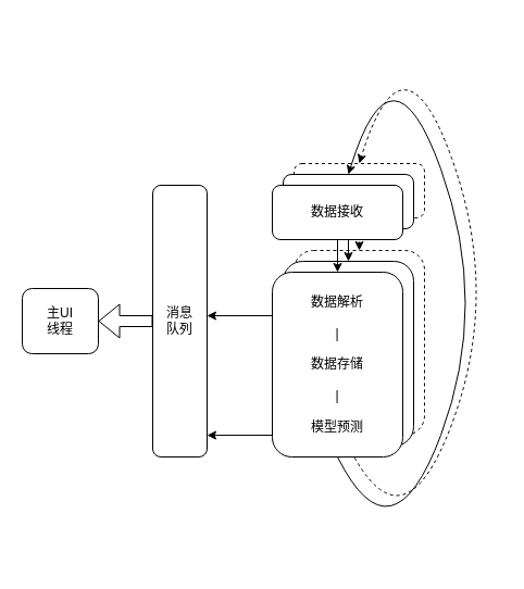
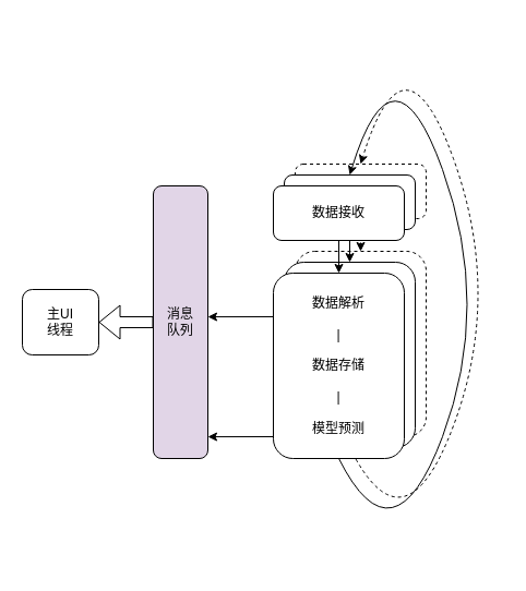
  <mxCell id="0" />
  <mxCell id="1" parent="0" />
  <mxCell id="2" value="" style="curved=1;endArrow=classic;html=1;rounded=0;exitX=0.5;exitY=1;exitDx=0;exitDy=0;entryX=0.5;entryY=0;entryDx=0;entryDy=0;dashed=1;" edge="1" parent="1"><mxGeometry width="50" height="50" relative="1" as="geometry"><mxPoint x="320" y="410" as="sourcePoint" /><mxPoint x="330" y="150" as="targetPoint" /><Array as="points"><mxPoint x="370" y="510" /><mxPoint x="460" y="270" /><mxPoint x="370" y="20" /></Array></mxGeometry></mxCell>
  <mxCell id="3" value="数据解析&lt;br&gt;&lt;br&gt;|&lt;br&gt;&lt;br&gt;数据存储&lt;br&gt;&lt;br&gt;|&lt;br&gt;&lt;br&gt;模型预测" style="rounded=1;whiteSpace=wrap;html=1;dashed=1;" vertex="1" parent="1"><mxGeometry x="270" y="230" width="120" height="170" as="geometry" /></mxCell>
  <mxCell id="4" value="" style="edgeStyle=orthogonalEdgeStyle;rounded=0;orthogonalLoop=1;jettySize=auto;html=1;dashed=1;" edge="1" parent="1" source="5" target="3"><mxGeometry relative="1" as="geometry" /></mxCell>
  <mxCell id="5" value="数据接收" style="rounded=1;whiteSpace=wrap;html=1;dashed=1;" vertex="1" parent="1"><mxGeometry x="270" y="150" width="120" height="50" as="geometry" /></mxCell>
  <mxCell id="6" value="数据解析&lt;br&gt;&lt;br&gt;|&lt;br&gt;&lt;br&gt;数据存储&lt;br&gt;&lt;br&gt;|&lt;br&gt;&lt;br&gt;模型预测" style="rounded=1;whiteSpace=wrap;html=1;" vertex="1" parent="1"><mxGeometry x="260" y="240" width="120" height="170" as="geometry" /></mxCell>
  <mxCell id="7" value="" style="edgeStyle=orthogonalEdgeStyle;rounded=0;orthogonalLoop=1;jettySize=auto;html=1;" edge="1" parent="1" source="8" target="6"><mxGeometry relative="1" as="geometry" /></mxCell>
  <mxCell id="8" value="数据接收" style="rounded=1;whiteSpace=wrap;html=1;" vertex="1" parent="1"><mxGeometry x="260" y="160" width="120" height="50" as="geometry" /></mxCell>
  <mxCell id="9" value="数据解析&lt;br&gt;&lt;br&gt;|&lt;br&gt;&lt;br&gt;数据存储&lt;br&gt;&lt;br&gt;|&lt;br&gt;&lt;br&gt;模型预测" style="rounded=1;whiteSpace=wrap;html=1;" vertex="1" parent="1"><mxGeometry x="250" y="250" width="120" height="170" as="geometry" /></mxCell>
  <mxCell id="10" value="" style="edgeStyle=orthogonalEdgeStyle;rounded=0;orthogonalLoop=1;jettySize=auto;html=1;" edge="1" parent="1" source="11" target="9"><mxGeometry relative="1" as="geometry" /></mxCell>
  <mxCell id="11" value="数据接收" style="rounded=1;whiteSpace=wrap;html=1;" vertex="1" parent="1"><mxGeometry x="250" y="170" width="120" height="50" as="geometry" /></mxCell>
- <mxCell id="12" value="消息&lt;br&gt;队列" style="rounded=1;whiteSpace=wrap;html=1;" vertex="1" parent="1"><mxGeometry x="140" y="170" width="50" height="250" as="geometry" /></mxCell>
+ <mxCell id="12" value="消息&lt;br&gt;队列" style="rounded=1;whiteSpace=wrap;html=1;fillColor=#e1d5e7;" vertex="1" parent="1"><mxGeometry x="140" y="170" width="50" height="250" as="geometry" /></mxCell>
  <mxCell id="13" value="" style="endArrow=classic;html=1;rounded=0;exitX=0;exitY=0.176;exitDx=0;exitDy=0;exitPerimeter=0;" edge="1" parent="1"><mxGeometry width="50" height="50" relative="1" as="geometry"><mxPoint x="250" y="400" as="sourcePoint" /><mxPoint x="190" y="400.08" as="targetPoint" /></mxGeometry></mxCell>
  <mxCell id="14" value="" style="endArrow=classic;html=1;rounded=0;exitX=0;exitY=0.176;exitDx=0;exitDy=0;exitPerimeter=0;" edge="1" parent="1"><mxGeometry width="50" height="50" relative="1" as="geometry"><mxPoint x="250" y="290" as="sourcePoint" /><mxPoint x="190" y="290.08" as="targetPoint" /></mxGeometry></mxCell>
  <mxCell id="15" value="" style="shape=flexArrow;endArrow=classic;html=1;rounded=0;exitX=0;exitY=0.5;exitDx=0;exitDy=0;" edge="1" parent="1" source="12"><mxGeometry width="50" height="50" relative="1" as="geometry"><mxPoint x="310" y="280" as="sourcePoint" /><mxPoint x="90" y="295" as="targetPoint" /></mxGeometry></mxCell>
  <mxCell id="16" value="主UI&lt;br&gt;线程" style="rounded=1;whiteSpace=wrap;html=1;" vertex="1" parent="1"><mxGeometry x="20" y="265" width="70" height="60" as="geometry" /></mxCell>
  <mxCell id="17" value="" style="curved=1;endArrow=classic;html=1;rounded=0;exitX=0.5;exitY=1;exitDx=0;exitDy=0;entryX=0.5;entryY=0;entryDx=0;entryDy=0;" edge="1" parent="1" source="9" target="8"><mxGeometry width="50" height="50" relative="1" as="geometry"><mxPoint x="310" y="280" as="sourcePoint" /><mxPoint x="350" y="30" as="targetPoint" /><Array as="points"><mxPoint x="360" y="520" /><mxPoint x="450" y="280" /><mxPoint x="360" y="30" /></Array></mxGeometry></mxCell>
